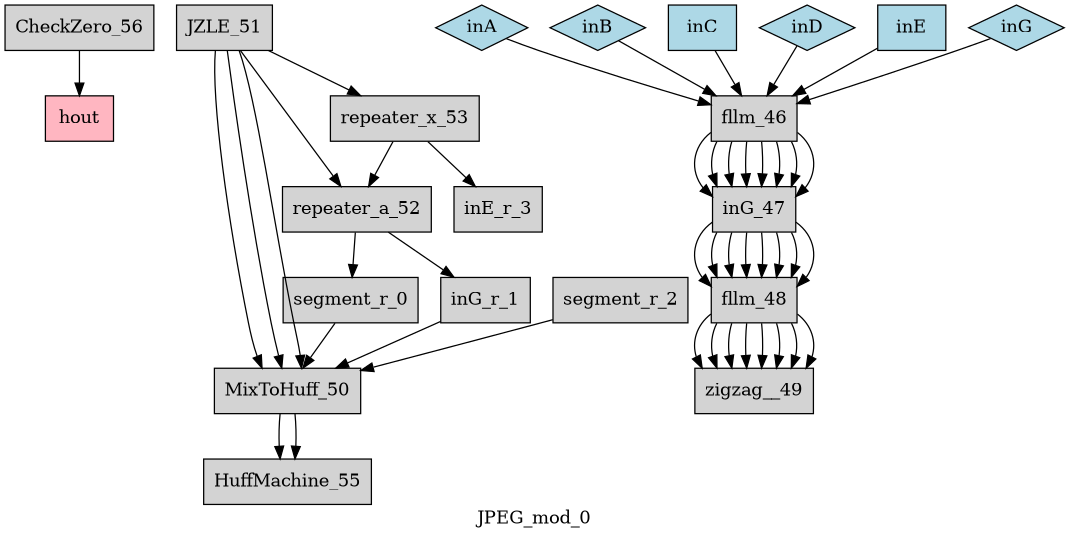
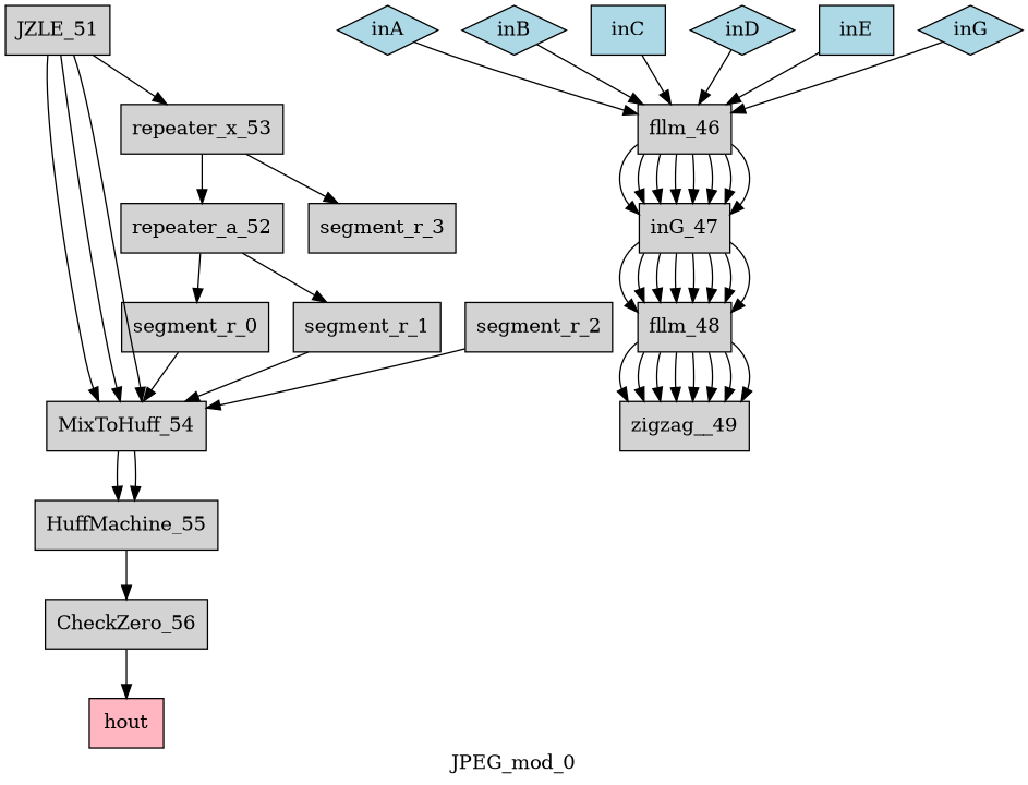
  digraph {
    label=JPEG_mod_0
    node [fillcolor=lightgrey shape=box style=filled]
    hout [fillcolor=lightpink]
    CheckZero_56
    HuffMachine_55
-   MixToHuff_54 [label=MixToHuff_50]
+   MixToHuff_54
    segment_r_0
-   segment_r_1 [label=inG_r_1]
+   segment_r_1
    repeater_a_52
    segment_r_2
    repeater_x_53
-   segment_r_3 [label=inE_r_3]
+   segment_r_3
    JZLE_51
    fllm_48
    zigzag__49
    n14 [label=inG_47]
    fllm_46
    inA [fillcolor=lightblue shape=diamond]
    inB [fillcolor=lightblue shape=diamond]
    inC [fillcolor=lightblue]
    inD [fillcolor=lightblue shape=diamond]
    inE [fillcolor=lightblue]
    inG [fillcolor=lightblue shape=diamond]
    CheckZero_56 -> hout
+   HuffMachine_55 -> CheckZero_56
    MixToHuff_54 -> HuffMachine_55
    MixToHuff_54 -> HuffMachine_55
    segment_r_0 -> MixToHuff_54
    segment_r_1 -> MixToHuff_54
    repeater_a_52 -> segment_r_0
    repeater_a_52 -> segment_r_1
    segment_r_2 -> MixToHuff_54
    repeater_x_53 -> repeater_a_52
    repeater_x_53 -> segment_r_3
    JZLE_51 -> MixToHuff_54
    JZLE_51 -> MixToHuff_54
    JZLE_51 -> MixToHuff_54
-   JZLE_51 -> repeater_a_52
    JZLE_51 -> repeater_x_53
    fllm_48 -> zigzag__49
    fllm_48 -> zigzag__49
    fllm_48 -> zigzag__49
    fllm_48 -> zigzag__49
    fllm_48 -> zigzag__49
    fllm_48 -> zigzag__49
    fllm_48 -> zigzag__49
    fllm_48 -> zigzag__49
    n14 -> fllm_48
    n14 -> fllm_48
    n14 -> fllm_48
    n14 -> fllm_48
    n14 -> fllm_48
    n14 -> fllm_48
    n14 -> fllm_48
    n14 -> fllm_48
    fllm_46 -> n14
    fllm_46 -> n14
    fllm_46 -> n14
    fllm_46 -> n14
    fllm_46 -> n14
    fllm_46 -> n14
    fllm_46 -> n14
    fllm_46 -> n14
    inA -> fllm_46
    inB -> fllm_46
    inC -> fllm_46
    inD -> fllm_46
    inE -> fllm_46
    inG -> fllm_46
  }
